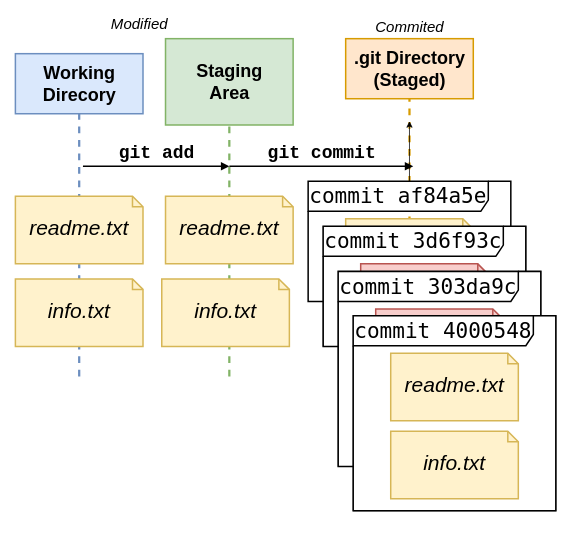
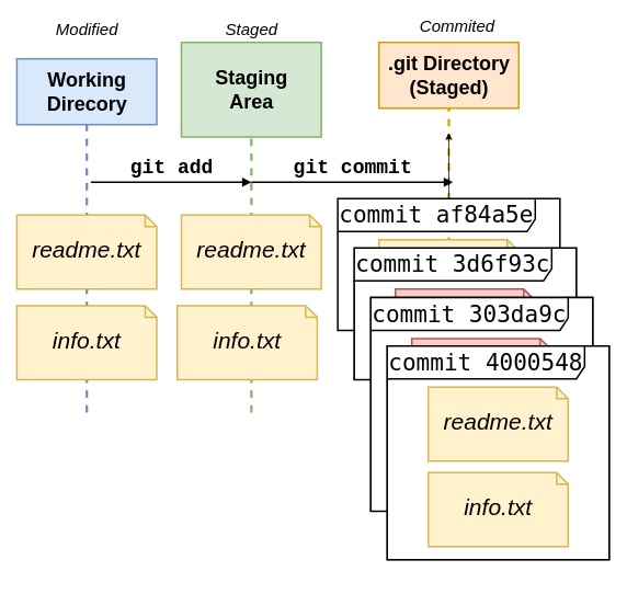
  <mxCell id="0" />
  <mxCell id="1" parent="0" />
  <mxCell id="2" value="&lt;font style=&quot;font-size: 24px&quot;&gt;&lt;font style=&quot;font-size: 24px&quot;&gt;&lt;font style=&quot;font-size: 24px&quot;&gt;&lt;font style=&quot;font-size: 24px&quot;&gt;&lt;font style=&quot;font-size: 24px&quot;&gt;&lt;font style=&quot;font-size: 24px&quot;&gt;&lt;font style=&quot;font-size: 24px&quot;&gt;&lt;font style=&quot;font-size: 24px&quot;&gt;&lt;font style=&quot;font-size: 24px&quot;&gt;&lt;font style=&quot;font-size: 24px&quot;&gt;&lt;font style=&quot;font-size: 24px&quot;&gt;&lt;font style=&quot;font-size: 24px&quot;&gt;&lt;font style=&quot;font-size: 24px&quot;&gt;&lt;font style=&quot;font-size: 24px&quot;&gt;&lt;font face=&quot;Courier New&quot; style=&quot;font-size: 24px&quot;&gt;&lt;b&gt;git add&lt;/b&gt;&lt;/font&gt;&lt;br&gt;&lt;/font&gt;&lt;/font&gt;&lt;/font&gt;&lt;/font&gt;&lt;/font&gt;&lt;/font&gt;&lt;/font&gt;&lt;/font&gt;&lt;/font&gt;&lt;/font&gt;&lt;/font&gt;&lt;/font&gt;&lt;/font&gt;&lt;/font&gt;" style="html=1;verticalAlign=bottom;startArrow=none;startFill=0;endArrow=block;startSize=8;strokeWidth=2;" parent="1" edge="1"><mxGeometry width="60" relative="1" as="geometry"><mxPoint x="110" y="221" as="sourcePoint" /><mxPoint x="305" y="221" as="targetPoint" /><Array as="points"><mxPoint x="236" y="221" /></Array></mxGeometry></mxCell>
- <mxCell id="3" value="&lt;i style=&quot;font-size: 20px;&quot;&gt;Modified&lt;/i&gt;&lt;br style=&quot;font-size: 20px;&quot;&gt;" style="text;html=1;resizable=0;points=[];autosize=1;align=center;verticalAlign=top;spacingTop=-4;fontSize=20;" parent="1" vertex="1"><mxGeometry x="155" y="16" width="60" height="20" as="geometry" /></mxCell>
- <mxCell id="5" value="&lt;i style=&quot;font-size: 20px;&quot;&gt;Commited&lt;/i&gt;&lt;br style=&quot;font-size: 20px;&quot;&gt;" style="text;html=1;resizable=0;points=[];autosize=1;align=center;verticalAlign=top;spacingTop=-4;fontSize=20;" parent="1" vertex="1"><mxGeometry x="510" y="21" width="70" height="20" as="geometry" /></mxCell>
+ <mxCell id="3" value="&lt;i style=&quot;font-size: 20px;&quot;&gt;Modified&lt;/i&gt;&lt;br style=&quot;font-size: 20px;&quot;&gt;" style="text;html=1;resizable=0;points=[];autosize=1;align=center;verticalAlign=top;spacingTop=-4;fontSize=20;" parent="1" vertex="1"><mxGeometry x="75" y="21" width="60" height="20" as="geometry" /></mxCell>
+ <mxCell id="4" value="&lt;i style=&quot;font-size: 20px;&quot;&gt;Staged&lt;/i&gt;&lt;br style=&quot;font-size: 20px;&quot;&gt;" style="text;html=1;resizable=0;points=[];autosize=1;align=center;verticalAlign=top;spacingTop=-4;fontSize=20;" parent="1" vertex="1"><mxGeometry x="275" y="20" width="60" height="20" as="geometry" /></mxCell>
+ <mxCell id="5" value="&lt;i style=&quot;font-size: 20px;&quot;&gt;Commited&lt;/i&gt;&lt;br style=&quot;font-size: 20px;&quot;&gt;" style="text;html=1;resizable=0;points=[];autosize=1;align=center;verticalAlign=top;spacingTop=-4;fontSize=20;" parent="1" vertex="1"><mxGeometry x="520" y="16" width="70" height="20" as="geometry" /></mxCell>
  <mxCell id="6" value="Working&lt;br style=&quot;font-size: 24px;&quot;&gt;Direcory&lt;br style=&quot;font-size: 24px;&quot;&gt;" style="html=1;strokeWidth=2;fontSize=24;align=center;fontStyle=1;fillColor=#dae8fc;strokeColor=#6c8ebf;" parent="1" vertex="1"><mxGeometry x="20" y="71" width="170" height="80" as="geometry" /></mxCell>
  <mxCell id="7" value="Staging&lt;br&gt;Area&lt;br style=&quot;font-size: 24px&quot;&gt;" style="html=1;strokeWidth=2;fontSize=24;align=center;fontStyle=1;fillColor=#d5e8d4;strokeColor=#82b366;" parent="1" vertex="1"><mxGeometry x="220" y="51" width="170" height="115" as="geometry" /></mxCell>
  <mxCell id="8" value=".git Directory&lt;br&gt;(Staged)&lt;br style=&quot;font-size: 24px&quot;&gt;" style="html=1;strokeWidth=2;fontSize=24;align=center;fontStyle=1;fillColor=#ffe6cc;strokeColor=#d79b00;" parent="1" vertex="1"><mxGeometry x="460" y="51" width="170" height="80" as="geometry" /></mxCell>
  <mxCell id="9" value="" style="endArrow=none;dashed=1;html=1;strokeWidth=3;fontSize=28;entryX=0.5;entryY=1;entryDx=0;entryDy=0;fillColor=#dae8fc;strokeColor=#6c8ebf;" parent="1" target="6" edge="1"><mxGeometry width="50" height="50" relative="1" as="geometry"><mxPoint x="105" y="501" as="sourcePoint" /><mxPoint x="70" y="191" as="targetPoint" /></mxGeometry></mxCell>
  <mxCell id="10" value="" style="endArrow=none;dashed=1;html=1;strokeWidth=3;fontSize=28;fillColor=#d5e8d4;strokeColor=#82b366;entryX=0.5;entryY=1;entryDx=0;entryDy=0;" parent="1" target="7" edge="1"><mxGeometry width="50" height="50" relative="1" as="geometry"><mxPoint x="305" y="501" as="sourcePoint" /><mxPoint x="330" y="161" as="targetPoint" /></mxGeometry></mxCell>
  <mxCell id="11" value="" style="endArrow=none;dashed=1;html=1;strokeWidth=3;fontSize=28;entryX=0.5;entryY=1;entryDx=0;entryDy=0;fillColor=#ffe6cc;strokeColor=#d79b00;" parent="1" target="8" edge="1"><mxGeometry width="50" height="50" relative="1" as="geometry"><mxPoint x="545" y="441" as="sourcePoint" /><mxPoint x="315" y="141" as="targetPoint" /></mxGeometry></mxCell>
  <mxCell id="12" value="&lt;font style=&quot;font-size: 24px&quot;&gt;&lt;font style=&quot;font-size: 24px&quot;&gt;&lt;font style=&quot;font-size: 24px&quot;&gt;&lt;font style=&quot;font-size: 24px&quot;&gt;&lt;font style=&quot;font-size: 24px&quot;&gt;&lt;font style=&quot;font-size: 24px&quot;&gt;&lt;font style=&quot;font-size: 24px&quot;&gt;&lt;font style=&quot;font-size: 24px&quot;&gt;&lt;font style=&quot;font-size: 24px&quot;&gt;&lt;font style=&quot;font-size: 24px&quot;&gt;&lt;font style=&quot;font-size: 24px&quot;&gt;&lt;font style=&quot;font-size: 24px&quot;&gt;&lt;font style=&quot;font-size: 24px&quot;&gt;&lt;font style=&quot;font-size: 24px&quot;&gt;&lt;font face=&quot;Courier New&quot; style=&quot;font-size: 24px&quot;&gt;&lt;b&gt;git commit&lt;/b&gt;&lt;/font&gt;&lt;br&gt;&lt;/font&gt;&lt;/font&gt;&lt;/font&gt;&lt;/font&gt;&lt;/font&gt;&lt;/font&gt;&lt;/font&gt;&lt;/font&gt;&lt;/font&gt;&lt;/font&gt;&lt;/font&gt;&lt;/font&gt;&lt;/font&gt;&lt;/font&gt;" style="html=1;verticalAlign=bottom;startArrow=none;startFill=0;endArrow=block;startSize=8;strokeWidth=2;" parent="1" edge="1"><mxGeometry width="60" relative="1" as="geometry"><mxPoint x="305" y="221" as="sourcePoint" /><mxPoint x="550" y="221" as="targetPoint" /><Array as="points"><mxPoint x="441" y="221" /></Array></mxGeometry></mxCell>
  <mxCell id="13" value="" style="edgeStyle=orthogonalEdgeStyle;rounded=0;orthogonalLoop=1;jettySize=auto;html=1;" parent="1" source="14" edge="1"><mxGeometry relative="1" as="geometry"><mxPoint x="545" y="161" as="targetPoint" /></mxGeometry></mxCell>
  <mxCell id="14" value="&lt;table&gt;&lt;tbody&gt;&lt;tr&gt;&lt;td&gt;&lt;div id=&quot;vt100&quot;&gt;&lt;pre&gt;&lt;span&gt;commit af84a5e&lt;/span&gt;&lt;/pre&gt;&lt;/div&gt;&lt;/td&gt;&lt;/tr&gt;&lt;/tbody&gt;&lt;/table&gt;" style="shape=umlFrame;whiteSpace=wrap;html=1;strokeWidth=2;fontSize=28;align=center;width=240;height=40;" parent="1" vertex="1"><mxGeometry x="410" y="241" width="270" height="160" as="geometry" /></mxCell>
  <mxCell id="15" value="readme.txt&lt;br&gt;" style="shape=note;whiteSpace=wrap;html=1;size=14;verticalAlign=middle;align=center;spacingTop=-6;strokeWidth=2;fontSize=28;fillColor=#fff2cc;strokeColor=#d6b656;fontStyle=2" parent="1" vertex="1"><mxGeometry x="460" y="291" width="170" height="90" as="geometry" /></mxCell>
  <mxCell id="16" value="readme.txt&lt;br&gt;" style="shape=note;whiteSpace=wrap;html=1;size=14;verticalAlign=middle;align=center;spacingTop=-6;strokeWidth=2;fontSize=28;fillColor=#fff2cc;strokeColor=#d6b656;fontStyle=2" parent="1" vertex="1"><mxGeometry x="220" y="261" width="170" height="90" as="geometry" /></mxCell>
  <mxCell id="17" value="readme.txt&lt;br&gt;" style="shape=note;whiteSpace=wrap;html=1;size=14;verticalAlign=middle;align=center;spacingTop=-6;strokeWidth=2;fontSize=28;fillColor=#fff2cc;strokeColor=#d6b656;fontStyle=2" parent="1" vertex="1"><mxGeometry x="20" y="261" width="170" height="90" as="geometry" /></mxCell>
  <mxCell id="18" value="" style="group" vertex="1" connectable="0" parent="1"><mxGeometry x="430" y="301" width="270" height="160" as="geometry" /></mxCell>
  <mxCell id="19" value="" style="rounded=0;whiteSpace=wrap;html=1;fontSize=24;" vertex="1" parent="18"><mxGeometry width="270" height="160" as="geometry" /></mxCell>
  <mxCell id="20" value="&lt;table&gt;&lt;tbody&gt;&lt;tr&gt;&lt;td&gt;&lt;div id=&quot;vt100&quot;&gt;&lt;pre&gt;&lt;span&gt;commit &lt;/span&gt;3d6f93c&lt;/pre&gt;&lt;/div&gt;&lt;/td&gt;&lt;/tr&gt;&lt;/tbody&gt;&lt;/table&gt;" style="shape=umlFrame;whiteSpace=wrap;html=1;strokeWidth=2;fontSize=28;align=center;width=240;height=40;" vertex="1" parent="18"><mxGeometry width="270" height="160" as="geometry" /></mxCell>
  <mxCell id="21" value="readme.txt&lt;br&gt;" style="shape=note;whiteSpace=wrap;html=1;size=14;verticalAlign=middle;align=center;spacingTop=-6;strokeWidth=2;fontSize=28;fillColor=#f8cecc;strokeColor=#b85450;fontStyle=2" vertex="1" parent="18"><mxGeometry x="50" y="50" width="170" height="90" as="geometry" /></mxCell>
  <mxCell id="22" value="info.txt&lt;br&gt;" style="shape=note;whiteSpace=wrap;html=1;size=14;verticalAlign=middle;align=center;spacingTop=-6;strokeWidth=2;fontSize=28;fillColor=#fff2cc;strokeColor=#d6b656;fontStyle=2" vertex="1" parent="1"><mxGeometry x="20" y="371" width="170" height="90" as="geometry" /></mxCell>
  <mxCell id="23" value="info.txt&lt;br&gt;" style="shape=note;whiteSpace=wrap;html=1;size=14;verticalAlign=middle;align=center;spacingTop=-6;strokeWidth=2;fontSize=28;fillColor=#fff2cc;strokeColor=#d6b656;fontStyle=2" vertex="1" parent="1"><mxGeometry x="215" y="371" width="170" height="90" as="geometry" /></mxCell>
  <mxCell id="24" value="" style="group" vertex="1" connectable="0" parent="1"><mxGeometry x="450" y="361" width="270" height="280" as="geometry" /></mxCell>
  <mxCell id="25" value="" style="rounded=0;whiteSpace=wrap;html=1;fontSize=24;" vertex="1" parent="24"><mxGeometry width="270" height="260" as="geometry" /></mxCell>
  <mxCell id="26" value="&lt;table&gt;&lt;tbody&gt;&lt;tr&gt;&lt;td&gt;&lt;div id=&quot;vt100&quot;&gt;&lt;pre&gt;&lt;span&gt;commit &lt;/span&gt;303da9c&lt;/pre&gt;&lt;/div&gt;&lt;/td&gt;&lt;/tr&gt;&lt;/tbody&gt;&lt;/table&gt;" style="shape=umlFrame;whiteSpace=wrap;html=1;strokeWidth=2;fontSize=28;align=center;width=240;height=40;" vertex="1" parent="24"><mxGeometry width="270" height="260" as="geometry" /></mxCell>
  <mxCell id="27" value="readme.txt&lt;br&gt;" style="shape=note;whiteSpace=wrap;html=1;size=14;verticalAlign=middle;align=center;spacingTop=-6;strokeWidth=2;fontSize=28;fillColor=#f8cecc;strokeColor=#b85450;fontStyle=2" vertex="1" parent="24"><mxGeometry x="50" y="50" width="170" height="90" as="geometry" /></mxCell>
  <mxCell id="28" value="info.txt&lt;br&gt;" style="shape=note;whiteSpace=wrap;html=1;size=14;verticalAlign=middle;align=center;spacingTop=-6;strokeWidth=2;fontSize=28;fillColor=#fff2cc;strokeColor=#d6b656;fontStyle=2" vertex="1" parent="24"><mxGeometry x="50" y="154" width="170" height="90" as="geometry" /></mxCell>
  <mxCell id="29" value="" style="group" vertex="1" connectable="0" parent="1"><mxGeometry x="470" y="420" width="270" height="280" as="geometry" /></mxCell>
  <mxCell id="30" value="" style="rounded=0;whiteSpace=wrap;html=1;fontSize=24;" vertex="1" parent="29"><mxGeometry width="270" height="260" as="geometry" /></mxCell>
  <mxCell id="31" value="&lt;table&gt;&lt;tbody&gt;&lt;tr&gt;&lt;td&gt;&lt;div id=&quot;vt100&quot;&gt;&lt;pre&gt;&lt;span&gt;commit &lt;/span&gt;4000548&lt;/pre&gt;&lt;/div&gt;&lt;/td&gt;&lt;/tr&gt;&lt;/tbody&gt;&lt;/table&gt;" style="shape=umlFrame;whiteSpace=wrap;html=1;strokeWidth=2;fontSize=28;align=center;width=240;height=40;" vertex="1" parent="29"><mxGeometry width="270" height="260" as="geometry" /></mxCell>
  <mxCell id="32" value="readme.txt&lt;br&gt;" style="shape=note;whiteSpace=wrap;html=1;size=14;verticalAlign=middle;align=center;spacingTop=-6;strokeWidth=2;fontSize=28;fillColor=#fff2cc;strokeColor=#d6b656;fontStyle=2" vertex="1" parent="29"><mxGeometry x="50" y="50" width="170" height="90" as="geometry" /></mxCell>
  <mxCell id="33" value="info.txt&lt;br&gt;" style="shape=note;whiteSpace=wrap;html=1;size=14;verticalAlign=middle;align=center;spacingTop=-6;strokeWidth=2;fontSize=28;fillColor=#fff2cc;strokeColor=#d6b656;fontStyle=2" vertex="1" parent="29"><mxGeometry x="50" y="154" width="170" height="90" as="geometry" /></mxCell>
